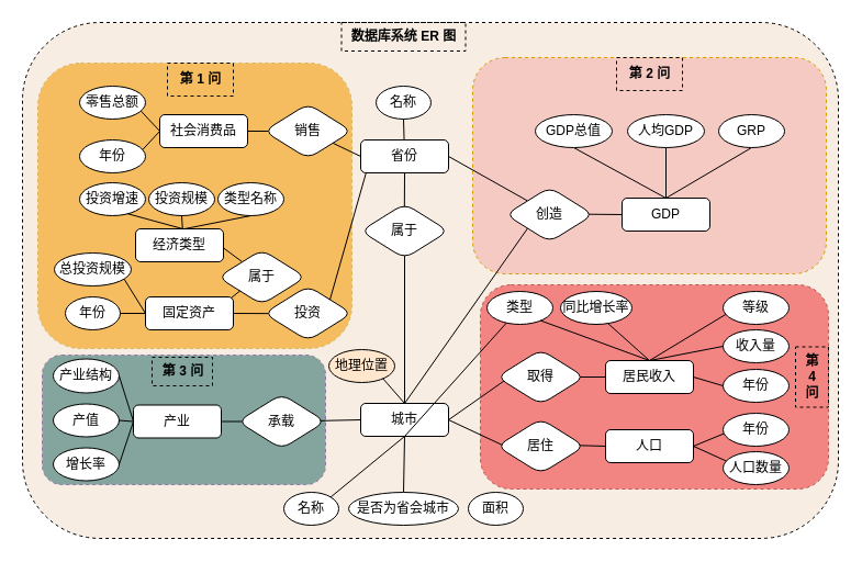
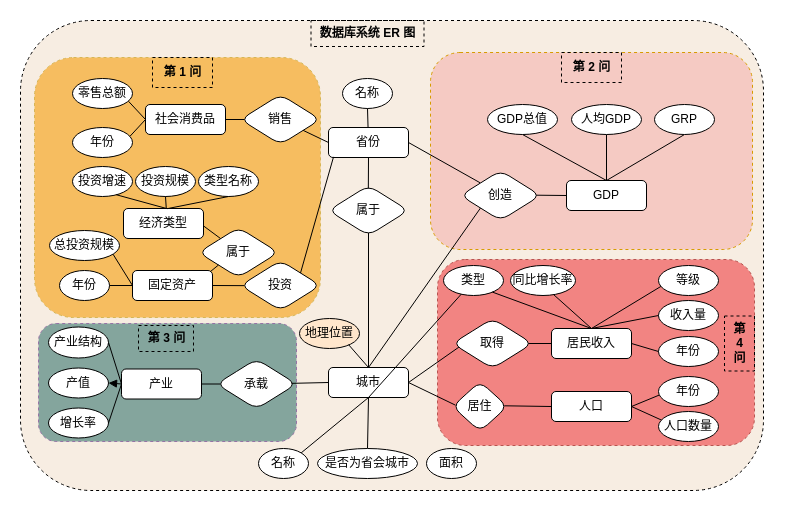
  <mxCell id="0" />
  <mxCell id="1" parent="0" />
  <mxCell id="2" value="" style="rounded=1;whiteSpace=wrap;html=1;dashed=1;glass=0;shadow=0;fillColor=#F7EDE2;" parent="1" vertex="1"><mxGeometry x="20" y="20" width="743" height="470" as="geometry" /></mxCell>
  <mxCell id="3" value="" style="rounded=1;whiteSpace=wrap;html=1;fillColor=#84A59D;strokeColor=#9673a6;dashed=1;" parent="1" vertex="1"><mxGeometry x="38" y="323" width="258" height="118" as="geometry" /></mxCell>
  <mxCell id="4" value="" style="rounded=1;whiteSpace=wrap;html=1;fillColor=#F28482;strokeColor=#b85450;dashed=1;glass=0;shadow=0;" parent="1" vertex="1"><mxGeometry x="437" y="259" width="317" height="186" as="geometry" /></mxCell>
  <mxCell id="5" value="" style="rounded=1;whiteSpace=wrap;html=1;fillColor=#F6BD60;strokeColor=#d6b656;dashed=1;" parent="1" vertex="1"><mxGeometry x="34" y="57" width="286" height="260" as="geometry" /></mxCell>
  <mxCell id="6" value="" style="rounded=1;whiteSpace=wrap;html=1;fillColor=#F5CAC3;strokeColor=#d79b00;dashed=1;glass=0;shadow=0;" parent="1" vertex="1"><mxGeometry x="430" y="52" width="322" height="197" as="geometry" /></mxCell>
  <mxCell id="7" style="rounded=0;orthogonalLoop=1;jettySize=auto;html=1;exitX=1;exitY=0.5;exitDx=0;exitDy=0;entryX=0;entryY=0;entryDx=0;entryDy=0;endArrow=none;endFill=0;" parent="1" source="8" target="85" edge="1"><mxGeometry relative="1" as="geometry"><mxPoint x="443" y="150.08" as="sourcePoint" /></mxGeometry></mxCell>
  <mxCell id="8" value="省份" style="rounded=1;whiteSpace=wrap;html=1;" parent="1" vertex="1"><mxGeometry x="328" y="127" width="80" height="30" as="geometry" /></mxCell>
  <mxCell id="9" style="rounded=0;orthogonalLoop=1;jettySize=auto;html=1;entryX=0;entryY=1;entryDx=0;entryDy=0;endArrow=none;endFill=0;" parent="1" target="85" edge="1"><mxGeometry relative="1" as="geometry"><mxPoint x="368" y="367" as="sourcePoint" /></mxGeometry></mxCell>
  <mxCell id="10" value="城市" style="rounded=1;whiteSpace=wrap;html=1;" parent="1" vertex="1"><mxGeometry x="328" y="367" width="80" height="30" as="geometry" /></mxCell>
  <mxCell id="11" style="rounded=0;orthogonalLoop=1;jettySize=auto;html=1;exitX=0.5;exitY=0;exitDx=0;exitDy=0;endArrow=none;endFill=0;entryX=0.5;entryY=1;entryDx=0;entryDy=0;" parent="1" source="12" target="10" edge="1"><mxGeometry relative="1" as="geometry"><mxPoint x="361" y="396" as="targetPoint" /></mxGeometry></mxCell>
  <mxCell id="12" value="是否为省会城市" style="ellipse;whiteSpace=wrap;html=1;rounded=1;" parent="1" vertex="1"><mxGeometry x="317" y="448" width="100" height="30" as="geometry" /></mxCell>
  <mxCell id="13" value="名称" style="ellipse;whiteSpace=wrap;html=1;rounded=1;" parent="1" vertex="1"><mxGeometry x="258" y="448" width="50" height="30" as="geometry" /></mxCell>
  <mxCell id="14" value="名称" style="ellipse;whiteSpace=wrap;html=1;rounded=1;" parent="1" vertex="1"><mxGeometry x="342" y="78" width="50" height="30" as="geometry" /></mxCell>
  <mxCell id="15" value="属于" style="rhombus;whiteSpace=wrap;html=1;rounded=1;" parent="1" vertex="1"><mxGeometry x="328" y="185" width="80" height="50" as="geometry" /></mxCell>
  <mxCell id="16" value="" style="endArrow=none;html=1;rounded=1;entryX=0.5;entryY=1;entryDx=0;entryDy=0;exitX=0.498;exitY=0.062;exitDx=0;exitDy=0;exitPerimeter=0;" parent="1" source="15" target="8" edge="1"><mxGeometry width="50" height="50" relative="1" as="geometry"><mxPoint x="368" y="247" as="sourcePoint" /><mxPoint x="418" y="197" as="targetPoint" /></mxGeometry></mxCell>
  <mxCell id="17" value="" style="endArrow=none;html=1;rounded=1;entryX=0.5;entryY=0.949;entryDx=0;entryDy=0;entryPerimeter=0;" parent="1" target="15" edge="1"><mxGeometry width="50" height="50" relative="1" as="geometry"><mxPoint x="368" y="367" as="sourcePoint" /><mxPoint x="368" y="297" as="targetPoint" /></mxGeometry></mxCell>
  <mxCell id="18" value="" style="endArrow=none;html=1;rounded=1;entryX=1;entryY=0;entryDx=0;entryDy=0;exitX=0.5;exitY=1;exitDx=0;exitDy=0;" parent="1" source="10" target="13" edge="1"><mxGeometry width="50" height="50" relative="1" as="geometry"><mxPoint x="518" y="317" as="sourcePoint" /><mxPoint x="568" y="267" as="targetPoint" /></mxGeometry></mxCell>
  <mxCell id="19" value="" style="endArrow=none;html=1;rounded=1;entryX=0.5;entryY=1;entryDx=0;entryDy=0;" parent="1" source="8" target="14" edge="1"><mxGeometry width="50" height="50" relative="1" as="geometry"><mxPoint x="258" y="147" as="sourcePoint" /><mxPoint x="308" y="97" as="targetPoint" /></mxGeometry></mxCell>
  <mxCell id="20" value="地理位置" style="ellipse;whiteSpace=wrap;html=1;rounded=1;fillColor=#ffe6cc;" parent="1" vertex="1"><mxGeometry x="299" y="318" width="60" height="30" as="geometry" /></mxCell>
  <mxCell id="21" style="rounded=0;orthogonalLoop=1;jettySize=auto;html=1;exitX=0.819;exitY=0.874;exitDx=0;exitDy=0;endArrow=none;endFill=0;entryX=0.5;entryY=0;entryDx=0;entryDy=0;exitPerimeter=0;" parent="1" source="20" target="10" edge="1"><mxGeometry relative="1" as="geometry"><mxPoint x="393" y="397" as="targetPoint" /></mxGeometry></mxCell>
  <mxCell id="22" value="投资" style="rhombus;whiteSpace=wrap;html=1;rounded=1;" parent="1" vertex="1"><mxGeometry x="240" y="260" width="80" height="50" as="geometry" /></mxCell>
  <mxCell id="23" value="销售" style="rhombus;whiteSpace=wrap;html=1;rounded=1;" parent="1" vertex="1"><mxGeometry x="240" y="94" width="80" height="50" as="geometry" /></mxCell>
  <mxCell id="24" value="" style="endArrow=none;html=1;rounded=0;entryX=0;entryY=0.5;entryDx=0;entryDy=0;" parent="1" source="23" target="8" edge="1"><mxGeometry width="50" height="50" relative="1" as="geometry"><mxPoint x="281" y="194" as="sourcePoint" /><mxPoint x="331" y="144" as="targetPoint" /></mxGeometry></mxCell>
  <mxCell id="25" value="固定资产" style="rounded=1;whiteSpace=wrap;html=1;" parent="1" vertex="1"><mxGeometry x="132" y="270" width="80" height="30" as="geometry" /></mxCell>
  <mxCell id="26" value="" style="endArrow=none;html=1;rounded=0;exitX=1;exitY=0.5;exitDx=0;exitDy=0;entryX=0.048;entryY=0.503;entryDx=0;entryDy=0;entryPerimeter=0;" parent="1" source="25" target="22" edge="1"><mxGeometry width="50" height="50" relative="1" as="geometry"><mxPoint x="192" y="397" as="sourcePoint" /><mxPoint x="242" y="347" as="targetPoint" /></mxGeometry></mxCell>
  <mxCell id="27" value="" style="endArrow=none;html=1;rounded=0;entryX=0.907;entryY=0.788;entryDx=0;entryDy=0;exitX=0;exitY=0.5;exitDx=0;exitDy=0;entryPerimeter=0;" parent="1" source="25" target="29" edge="1"><mxGeometry width="50" height="50" relative="1" as="geometry"><mxPoint x="97" y="346" as="sourcePoint" /><mxPoint x="128" y="308" as="targetPoint" /></mxGeometry></mxCell>
  <mxCell id="28" style="edgeStyle=orthogonalEdgeStyle;rounded=0;orthogonalLoop=1;jettySize=auto;html=1;exitX=0.5;exitY=1;exitDx=0;exitDy=0;" parent="1" edge="1"><mxGeometry relative="1" as="geometry"><mxPoint x="141" y="83" as="sourcePoint" /><mxPoint x="141" y="83" as="targetPoint" /></mxGeometry></mxCell>
  <mxCell id="29" value="总投资规模" style="ellipse;whiteSpace=wrap;html=1;rounded=1;" parent="1" vertex="1"><mxGeometry x="49" y="230" width="70" height="30" as="geometry" /></mxCell>
  <mxCell id="30" value="类型名称" style="ellipse;whiteSpace=wrap;html=1;rounded=1;" parent="1" vertex="1"><mxGeometry x="198" y="166" width="60" height="30" as="geometry" /></mxCell>
  <mxCell id="31" value="投资规模" style="ellipse;whiteSpace=wrap;html=1;rounded=1;" parent="1" vertex="1"><mxGeometry x="135" y="166" width="60" height="30" as="geometry" /></mxCell>
  <mxCell id="32" value="投资增速" style="ellipse;whiteSpace=wrap;html=1;rounded=1;" parent="1" vertex="1"><mxGeometry x="72" y="166" width="60" height="30" as="geometry" /></mxCell>
  <mxCell id="33" value="社会消费品" style="rounded=1;whiteSpace=wrap;html=1;" parent="1" vertex="1"><mxGeometry x="145" y="104" width="80" height="30" as="geometry" /></mxCell>
  <mxCell id="34" value="零售总额" style="ellipse;whiteSpace=wrap;html=1;rounded=1;" parent="1" vertex="1"><mxGeometry x="72" y="78" width="60" height="30" as="geometry" /></mxCell>
  <mxCell id="35" value="" style="endArrow=none;html=1;rounded=0;entryX=0;entryY=0.5;entryDx=0;entryDy=0;exitX=0.933;exitY=0.759;exitDx=0;exitDy=0;exitPerimeter=0;" parent="1" source="34" target="33" edge="1"><mxGeometry width="50" height="50" relative="1" as="geometry"><mxPoint x="219" y="172" as="sourcePoint" /><mxPoint x="269" y="122" as="targetPoint" /></mxGeometry></mxCell>
  <mxCell id="36" value="面积" style="ellipse;whiteSpace=wrap;html=1;rounded=1;" parent="1" vertex="1"><mxGeometry x="426" y="448" width="50" height="30" as="geometry" /></mxCell>
  <mxCell id="37" value="" style="endArrow=none;html=1;rounded=0;exitX=0.5;exitY=1;exitDx=0;exitDy=0;" parent="1" source="10" target="55" edge="1"><mxGeometry width="50" height="50" relative="1" as="geometry"><mxPoint x="335" y="244" as="sourcePoint" /><mxPoint x="385" y="194" as="targetPoint" /></mxGeometry></mxCell>
  <mxCell id="38" value="" style="endArrow=none;html=1;rounded=0;exitX=1;exitY=0.5;exitDx=0;exitDy=0;entryX=0.101;entryY=0.549;entryDx=0;entryDy=0;entryPerimeter=0;" parent="1" source="10" target="40" edge="1"><mxGeometry width="50" height="50" relative="1" as="geometry"><mxPoint x="335" y="244" as="sourcePoint" /><mxPoint x="438" y="411" as="targetPoint" /></mxGeometry></mxCell>
  <mxCell id="39" value="人口" style="rounded=1;whiteSpace=wrap;html=1;" parent="1" vertex="1"><mxGeometry x="551" y="391" width="80" height="30" as="geometry" /></mxCell>
  <mxCell id="40" value="取得" style="rhombus;whiteSpace=wrap;html=1;rounded=1;" parent="1" vertex="1"><mxGeometry x="452" y="318" width="80" height="50" as="geometry" /></mxCell>
- <mxCell id="41" value="居住" style="rhombus;whiteSpace=wrap;html=1;rounded=1;" parent="1" vertex="1"><mxGeometry x="452" y="381" width="80" height="50" as="geometry" /></mxCell>
+ <mxCell id="41" value="居住" style="rhombus;whiteSpace=wrap;html=1;rounded=1;" parent="1" vertex="1"><mxGeometry x="452" y="381" width="55" height="50" as="geometry" /></mxCell>
  <mxCell id="42" value="" style="endArrow=none;html=1;rounded=0;entryX=0.055;entryY=0.474;entryDx=0;entryDy=0;exitX=1;exitY=0.5;exitDx=0;exitDy=0;entryPerimeter=0;" parent="1" source="10" target="41" edge="1"><mxGeometry width="50" height="50" relative="1" as="geometry"><mxPoint x="402" y="328" as="sourcePoint" /><mxPoint x="452" y="278" as="targetPoint" /></mxGeometry></mxCell>
  <mxCell id="43" value="居民收入" style="rounded=1;whiteSpace=wrap;html=1;" parent="1" vertex="1"><mxGeometry x="551" y="328" width="80" height="30" as="geometry" /></mxCell>
  <mxCell id="44" value="" style="endArrow=none;html=1;rounded=0;exitX=0.941;exitY=0.486;exitDx=0;exitDy=0;entryX=0;entryY=0.5;entryDx=0;entryDy=0;exitPerimeter=0;" parent="1" source="41" target="39" edge="1"><mxGeometry width="50" height="50" relative="1" as="geometry"><mxPoint x="349" y="295" as="sourcePoint" /><mxPoint x="399" y="245" as="targetPoint" /></mxGeometry></mxCell>
  <mxCell id="45" value="年份" style="ellipse;whiteSpace=wrap;html=1;rounded=1;" parent="1" vertex="1"><mxGeometry x="59" y="270" width="50" height="30" as="geometry" /></mxCell>
  <mxCell id="46" value="年份" style="ellipse;whiteSpace=wrap;html=1;rounded=1;" parent="1" vertex="1"><mxGeometry x="72" y="127" width="60" height="30" as="geometry" /></mxCell>
  <mxCell id="47" value="" style="endArrow=none;html=1;rounded=0;entryX=0;entryY=0.5;entryDx=0;entryDy=0;exitX=1;exitY=0.5;exitDx=0;exitDy=0;" parent="1" source="45" target="25" edge="1"><mxGeometry width="50" height="50" relative="1" as="geometry"><mxPoint x="88" y="285" as="sourcePoint" /><mxPoint x="103" y="234" as="targetPoint" /></mxGeometry></mxCell>
  <mxCell id="48" value="" style="endArrow=none;html=1;rounded=0;entryX=0;entryY=0.5;entryDx=0;entryDy=0;exitX=0.956;exitY=0.297;exitDx=0;exitDy=0;exitPerimeter=0;" parent="1" source="46" target="33" edge="1"><mxGeometry width="50" height="50" relative="1" as="geometry"><mxPoint x="66" y="169" as="sourcePoint" /><mxPoint x="116" y="119" as="targetPoint" /></mxGeometry></mxCell>
  <mxCell id="49" value="年份" style="ellipse;whiteSpace=wrap;html=1;rounded=1;" parent="1" vertex="1"><mxGeometry x="658" y="376" width="60" height="30" as="geometry" /></mxCell>
  <mxCell id="50" value="年份" style="ellipse;whiteSpace=wrap;html=1;rounded=1;" parent="1" vertex="1"><mxGeometry x="658" y="336" width="60" height="30" as="geometry" /></mxCell>
  <mxCell id="51" value="" style="endArrow=none;html=1;rounded=0;entryX=0.011;entryY=0.62;entryDx=0;entryDy=0;exitX=1;exitY=0.5;exitDx=0;exitDy=0;entryPerimeter=0;" parent="1" source="39" target="49" edge="1"><mxGeometry width="50" height="50" relative="1" as="geometry"><mxPoint x="647" y="444" as="sourcePoint" /><mxPoint x="697" y="394" as="targetPoint" /></mxGeometry></mxCell>
  <mxCell id="52" value="人口数量" style="ellipse;whiteSpace=wrap;html=1;rounded=1;" parent="1" vertex="1"><mxGeometry x="658" y="411" width="60" height="30" as="geometry" /></mxCell>
  <mxCell id="53" value="" style="endArrow=none;html=1;rounded=0;exitX=1;exitY=0.5;exitDx=0;exitDy=0;entryX=0.049;entryY=0.285;entryDx=0;entryDy=0;entryPerimeter=0;" parent="1" source="39" target="52" edge="1"><mxGeometry width="50" height="50" relative="1" as="geometry"><mxPoint x="673" y="472" as="sourcePoint" /><mxPoint x="663" y="430" as="targetPoint" /></mxGeometry></mxCell>
  <mxCell id="54" value="" style="endArrow=none;html=1;rounded=0;exitX=1;exitY=0.5;exitDx=0;exitDy=0;entryX=0;entryY=0.5;entryDx=0;entryDy=0;" parent="1" source="43" target="50" edge="1"><mxGeometry width="50" height="50" relative="1" as="geometry"><mxPoint x="634" y="464" as="sourcePoint" /><mxPoint x="684" y="414" as="targetPoint" /></mxGeometry></mxCell>
  <mxCell id="55" value="类型" style="ellipse;whiteSpace=wrap;html=1;rounded=1;" parent="1" vertex="1"><mxGeometry x="443" y="265" width="60" height="30" as="geometry" /></mxCell>
  <mxCell id="56" value="同比增长率" style="ellipse;whiteSpace=wrap;html=1;rounded=1;" parent="1" vertex="1"><mxGeometry x="510" y="265" width="65" height="30" as="geometry" /></mxCell>
  <mxCell id="57" value="收入量" style="ellipse;whiteSpace=wrap;html=1;rounded=1;" parent="1" vertex="1"><mxGeometry x="658" y="300" width="60" height="30" as="geometry" /></mxCell>
  <mxCell id="58" value="等级" style="ellipse;whiteSpace=wrap;html=1;rounded=1;" parent="1" vertex="1"><mxGeometry x="658" y="265" width="60" height="30" as="geometry" /></mxCell>
  <mxCell id="59" value="" style="endArrow=none;html=1;rounded=0;entryX=0.5;entryY=0;entryDx=0;entryDy=0;exitX=0.816;exitY=0.887;exitDx=0;exitDy=0;exitPerimeter=0;" parent="1" source="55" target="43" edge="1"><mxGeometry width="50" height="50" relative="1" as="geometry"><mxPoint x="481" y="291" as="sourcePoint" /><mxPoint x="589" y="328" as="targetPoint" /></mxGeometry></mxCell>
  <mxCell id="60" value="" style="endArrow=none;html=1;rounded=0;exitX=0;exitY=0.5;exitDx=0;exitDy=0;entryX=0.5;entryY=0;entryDx=0;entryDy=0;" parent="1" source="57" target="43" edge="1"><mxGeometry width="50" height="50" relative="1" as="geometry"><mxPoint x="575" y="446" as="sourcePoint" /><mxPoint x="588" y="329" as="targetPoint" /></mxGeometry></mxCell>
  <mxCell id="61" value="" style="endArrow=none;html=1;rounded=0;entryX=0.5;entryY=0;entryDx=0;entryDy=0;exitX=0.041;exitY=0.696;exitDx=0;exitDy=0;exitPerimeter=0;" parent="1" source="58" target="43" edge="1"><mxGeometry width="50" height="50" relative="1" as="geometry"><mxPoint x="615" y="464" as="sourcePoint" /><mxPoint x="665" y="414" as="targetPoint" /></mxGeometry></mxCell>
  <mxCell id="62" value="" style="endArrow=none;html=1;rounded=0;entryX=0.5;entryY=0;entryDx=0;entryDy=0;" parent="1" target="43" edge="1"><mxGeometry width="50" height="50" relative="1" as="geometry"><mxPoint x="553" y="294" as="sourcePoint" /><mxPoint x="565" y="440" as="targetPoint" /></mxGeometry></mxCell>
  <mxCell id="63" value="" style="endArrow=none;html=1;rounded=0;exitX=0.948;exitY=0.5;exitDx=0;exitDy=0;entryX=0;entryY=0.5;entryDx=0;entryDy=0;exitPerimeter=0;" parent="1" source="40" target="43" edge="1"><mxGeometry width="50" height="50" relative="1" as="geometry"><mxPoint x="537" y="291" as="sourcePoint" /><mxPoint x="561" y="292" as="targetPoint" /></mxGeometry></mxCell>
  <mxCell id="64" value="" style="endArrow=none;html=1;rounded=0;entryX=1;entryY=0.5;entryDx=0;entryDy=0;" parent="1" target="33" edge="1"><mxGeometry width="50" height="50" relative="1" as="geometry"><mxPoint x="244" y="119" as="sourcePoint" /><mxPoint x="361" y="157" as="targetPoint" /></mxGeometry></mxCell>
  <mxCell id="65" value="承载" style="rhombus;whiteSpace=wrap;html=1;rounded=1;" parent="1" vertex="1"><mxGeometry x="216" y="358.5" width="80" height="50" as="geometry" /></mxCell>
  <mxCell id="66" value="产业" style="rounded=1;whiteSpace=wrap;html=1;" parent="1" vertex="1"><mxGeometry x="121" y="368.5" width="80" height="30" as="geometry" /></mxCell>
  <mxCell id="67" value="产业结构" style="ellipse;whiteSpace=wrap;html=1;" parent="1" vertex="1"><mxGeometry x="48" y="326.5" width="60" height="31" as="geometry" /></mxCell>
  <mxCell id="68" value="产值" style="ellipse;whiteSpace=wrap;html=1;" parent="1" vertex="1"><mxGeometry x="48" y="367.5" width="60" height="30" as="geometry" /></mxCell>
  <mxCell id="69" value="增长率" style="ellipse;whiteSpace=wrap;html=1;" parent="1" vertex="1"><mxGeometry x="48" y="407.5" width="60" height="30" as="geometry" /></mxCell>
  <mxCell id="70" value="" style="endArrow=none;html=1;rounded=0;entryX=1;entryY=0.5;entryDx=0;entryDy=0;exitX=0;exitY=0.5;exitDx=0;exitDy=0;" parent="1" source="66" target="67" edge="1"><mxGeometry width="50" height="50" relative="1" as="geometry"><mxPoint x="287" y="314.5" as="sourcePoint" /><mxPoint x="337" y="264.5" as="targetPoint" /></mxGeometry></mxCell>
- <mxCell id="71" value="" style="endArrow=none;html=1;rounded=0;entryX=1;entryY=0.5;entryDx=0;entryDy=0;exitX=0;exitY=0.5;exitDx=0;exitDy=0;" parent="1" source="66" target="68" edge="1"><mxGeometry width="50" height="50" relative="1" as="geometry"><mxPoint x="131" y="393.5" as="sourcePoint" /><mxPoint x="108" y="351.5" as="targetPoint" /></mxGeometry></mxCell>
+ <mxCell id="71" value="" style="endArrow=block;html=1;rounded=0;entryX=1;entryY=0.5;entryDx=0;entryDy=0;exitX=0;exitY=0.5;exitDx=0;exitDy=0;" parent="1" source="66" target="68" edge="1"><mxGeometry width="50" height="50" relative="1" as="geometry"><mxPoint x="131" y="393.5" as="sourcePoint" /><mxPoint x="108" y="351.5" as="targetPoint" /></mxGeometry></mxCell>
  <mxCell id="72" value="" style="endArrow=none;html=1;rounded=0;entryX=1;entryY=0.5;entryDx=0;entryDy=0;exitX=0;exitY=0.5;exitDx=0;exitDy=0;" parent="1" source="66" target="69" edge="1"><mxGeometry width="50" height="50" relative="1" as="geometry"><mxPoint x="141" y="403.5" as="sourcePoint" /><mxPoint x="118" y="361.5" as="targetPoint" /></mxGeometry></mxCell>
  <mxCell id="73" value="" style="endArrow=none;html=1;rounded=0;exitX=1;exitY=0.5;exitDx=0;exitDy=0;" parent="1" source="66" edge="1"><mxGeometry width="50" height="50" relative="1" as="geometry"><mxPoint x="151" y="413.5" as="sourcePoint" /><mxPoint x="220" y="383.5" as="targetPoint" /></mxGeometry></mxCell>
  <mxCell id="74" value="" style="endArrow=none;html=1;rounded=0;exitX=0.939;exitY=0.487;exitDx=0;exitDy=0;exitPerimeter=0;entryX=0;entryY=0.5;entryDx=0;entryDy=0;" parent="1" source="65" target="10" edge="1"><mxGeometry width="50" height="50" relative="1" as="geometry"><mxPoint x="155" y="422" as="sourcePoint" /><mxPoint x="327" y="385" as="targetPoint" /></mxGeometry></mxCell>
  <mxCell id="75" value="GDP" style="rounded=1;whiteSpace=wrap;html=1;" parent="1" vertex="1"><mxGeometry x="566" y="180" width="80" height="30" as="geometry" /></mxCell>
  <mxCell id="76" value="属于" style="rhombus;whiteSpace=wrap;html=1;rounded=1;" parent="1" vertex="1"><mxGeometry x="198" y="227" width="80" height="50" as="geometry" /></mxCell>
  <mxCell id="77" value="经济类型" style="rounded=1;whiteSpace=wrap;html=1;" parent="1" vertex="1"><mxGeometry x="123" y="208" width="80" height="30" as="geometry" /></mxCell>
  <mxCell id="78" style="rounded=0;orthogonalLoop=1;jettySize=auto;html=1;entryX=0;entryY=1;entryDx=0;entryDy=0;endArrow=none;endFill=0;" parent="1" target="76" edge="1"><mxGeometry relative="1" as="geometry"><mxPoint x="210" y="271" as="sourcePoint" /></mxGeometry></mxCell>
  <mxCell id="79" style="rounded=0;orthogonalLoop=1;jettySize=auto;html=1;exitX=0.729;exitY=0.941;exitDx=0;exitDy=0;endArrow=none;endFill=0;entryX=0.541;entryY=0.002;entryDx=0;entryDy=0;entryPerimeter=0;exitPerimeter=0;" parent="1" source="32" target="77" edge="1"><mxGeometry relative="1" as="geometry"><mxPoint x="161" y="192" as="targetPoint" /></mxGeometry></mxCell>
  <mxCell id="80" style="rounded=0;orthogonalLoop=1;jettySize=auto;html=1;exitX=0.5;exitY=1;exitDx=0;exitDy=0;endArrow=none;endFill=0;entryX=0.535;entryY=0.017;entryDx=0;entryDy=0;entryPerimeter=0;" parent="1" source="31" target="77" edge="1"><mxGeometry relative="1" as="geometry"><mxPoint x="166" y="193" as="targetPoint" /></mxGeometry></mxCell>
  <mxCell id="81" style="rounded=0;orthogonalLoop=1;jettySize=auto;html=1;exitX=0.5;exitY=1;exitDx=0;exitDy=0;endArrow=none;endFill=0;entryX=0.548;entryY=0.005;entryDx=0;entryDy=0;entryPerimeter=0;" parent="1" source="30" target="77" edge="1"><mxGeometry relative="1" as="geometry"><mxPoint x="167" y="193" as="targetPoint" /></mxGeometry></mxCell>
  <mxCell id="82" style="rounded=0;orthogonalLoop=1;jettySize=auto;html=1;exitX=1;exitY=0;exitDx=0;exitDy=0;entryX=0.063;entryY=0.979;entryDx=0;entryDy=0;entryPerimeter=0;endArrow=none;endFill=0;" parent="1" source="22" target="8" edge="1"><mxGeometry relative="1" as="geometry" /></mxCell>
  <mxCell id="83" style="rounded=0;orthogonalLoop=1;jettySize=auto;html=1;exitX=1.004;exitY=0.588;exitDx=0;exitDy=0;endArrow=none;endFill=0;exitPerimeter=0;" parent="1" source="77" edge="1"><mxGeometry relative="1" as="geometry"><mxPoint x="220" y="238" as="targetPoint" /></mxGeometry></mxCell>
  <mxCell id="84" style="rounded=0;orthogonalLoop=1;jettySize=auto;html=1;exitX=0.943;exitY=0.494;exitDx=0;exitDy=0;entryX=0;entryY=0.5;entryDx=0;entryDy=0;exitPerimeter=0;endArrow=none;endFill=0;" parent="1" source="85" target="75" edge="1"><mxGeometry relative="1" as="geometry" /></mxCell>
  <mxCell id="85" value="创造" style="rhombus;whiteSpace=wrap;html=1;rounded=1;" parent="1" vertex="1"><mxGeometry x="460" y="170" width="80" height="50" as="geometry" /></mxCell>
  <mxCell id="86" style="rounded=0;orthogonalLoop=1;jettySize=auto;html=1;exitX=0.5;exitY=1;exitDx=0;exitDy=0;entryX=0.5;entryY=0;entryDx=0;entryDy=0;endArrow=none;endFill=0;" parent="1" source="87" target="75" edge="1"><mxGeometry relative="1" as="geometry" /></mxCell>
  <mxCell id="87" value="GDP总值" style="ellipse;whiteSpace=wrap;html=1;rounded=1;" parent="1" vertex="1"><mxGeometry x="487" y="104" width="70" height="30" as="geometry" /></mxCell>
  <mxCell id="88" style="rounded=0;orthogonalLoop=1;jettySize=auto;html=1;exitX=0.5;exitY=1;exitDx=0;exitDy=0;entryX=0.5;entryY=0;entryDx=0;entryDy=0;endArrow=none;endFill=0;" parent="1" source="89" target="75" edge="1"><mxGeometry relative="1" as="geometry"><mxPoint x="600.985" y="187.097" as="targetPoint" /></mxGeometry></mxCell>
  <mxCell id="89" value="人均GDP" style="ellipse;whiteSpace=wrap;html=1;rounded=1;" parent="1" vertex="1"><mxGeometry x="571" y="104" width="70" height="30" as="geometry" /></mxCell>
  <mxCell id="90" style="rounded=0;orthogonalLoop=1;jettySize=auto;html=1;exitX=0.5;exitY=1;exitDx=0;exitDy=0;entryX=0.5;entryY=0;entryDx=0;entryDy=0;endArrow=none;endFill=0;" parent="1" source="91" target="75" edge="1"><mxGeometry relative="1" as="geometry" /></mxCell>
  <mxCell id="91" value="GRP" style="ellipse;whiteSpace=wrap;html=1;rounded=1;" parent="1" vertex="1"><mxGeometry x="654" y="104" width="60" height="30" as="geometry" /></mxCell>
  <mxCell id="92" value="第 2 问" style="text;html=1;align=center;verticalAlign=middle;resizable=0;points=[];autosize=1;strokeColor=default;fillColor=none;rounded=0;fontStyle=1;shadow=0;dashed=1;" parent="1" vertex="1"><mxGeometry x="561" y="52" width="60" height="30" as="geometry" /></mxCell>
  <mxCell id="93" value="第 1 问" style="text;html=1;align=center;verticalAlign=middle;resizable=0;points=[];autosize=1;strokeColor=default;fillColor=none;rounded=0;fontStyle=1;shadow=0;dashed=1;" parent="1" vertex="1"><mxGeometry x="152" y="57" width="60" height="30" as="geometry" /></mxCell>
  <mxCell id="94" value="&lt;b&gt;第&lt;/b&gt;&lt;div&gt;&lt;b&gt;4&lt;/b&gt;&lt;/div&gt;&lt;div&gt;&lt;b&gt;问&lt;/b&gt;&lt;/div&gt;" style="text;html=1;align=center;verticalAlign=middle;resizable=0;points=[];autosize=1;strokeColor=default;fillColor=none;dashed=1;" parent="1" vertex="1"><mxGeometry x="724" y="315.5" width="30" height="55" as="geometry" /></mxCell>
  <mxCell id="95" value="第 3 问" style="text;html=1;align=center;verticalAlign=middle;resizable=0;points=[];autosize=1;strokeColor=default;fillColor=none;rounded=0;fontStyle=1;shadow=0;dashed=1;" parent="1" vertex="1"><mxGeometry x="138" y="325" width="55" height="26" as="geometry" /></mxCell>
  <mxCell id="96" value="数据库系统 ER 图" style="text;html=1;align=center;verticalAlign=middle;resizable=0;points=[];autosize=1;strokeColor=default;fillColor=none;rounded=0;fontStyle=1;shadow=0;dashed=1;" parent="1" vertex="1"><mxGeometry x="310.5" y="20" width="113" height="26" as="geometry" /></mxCell>
